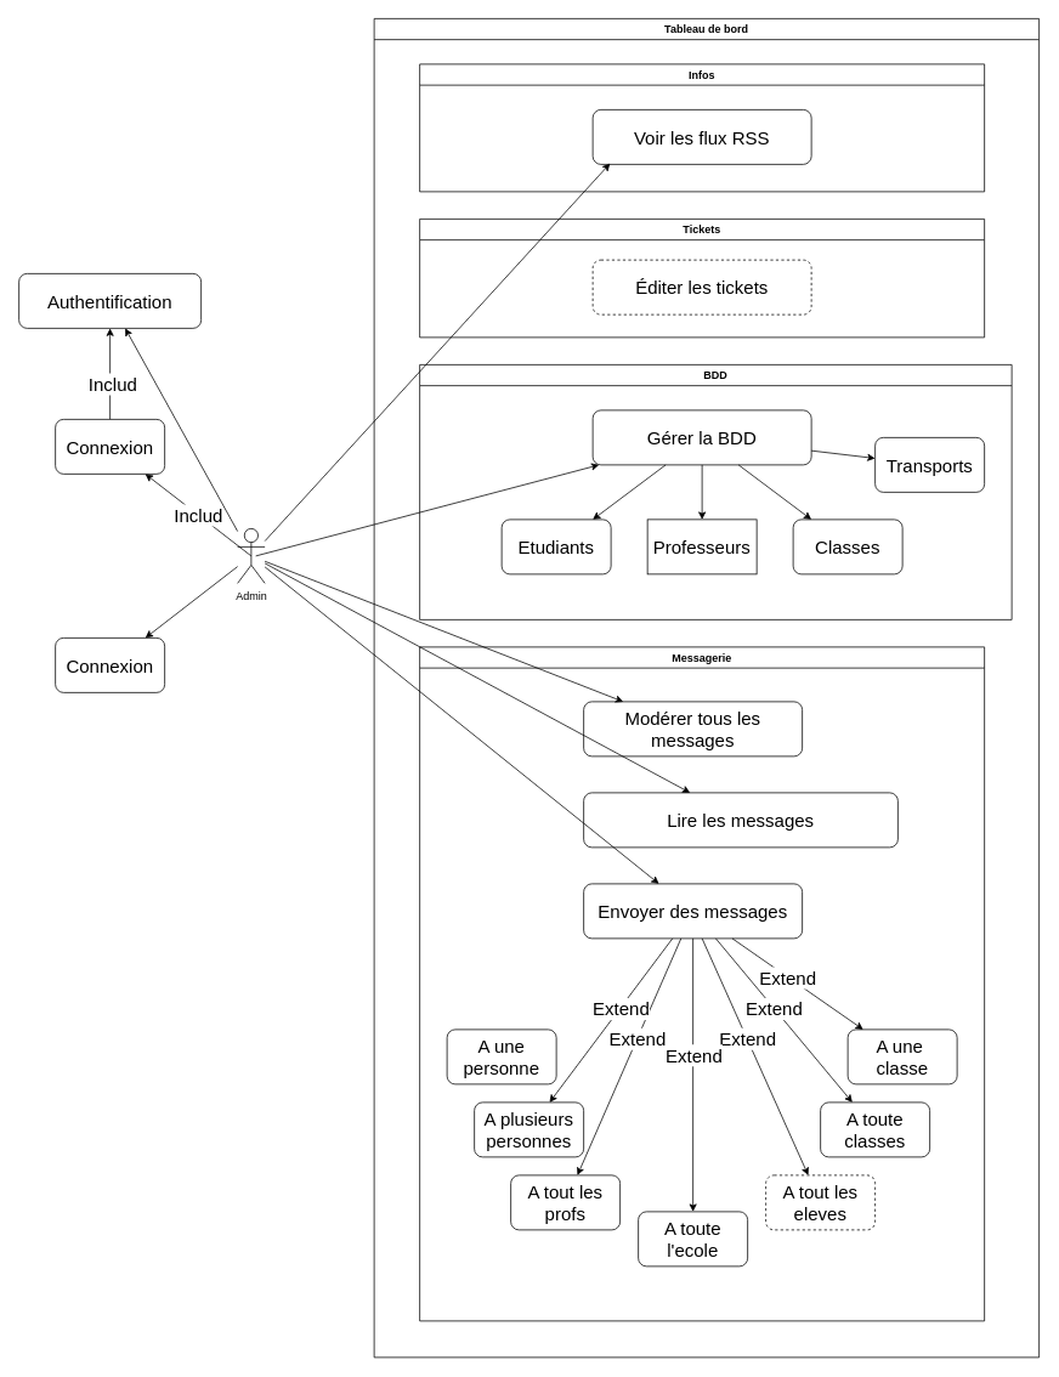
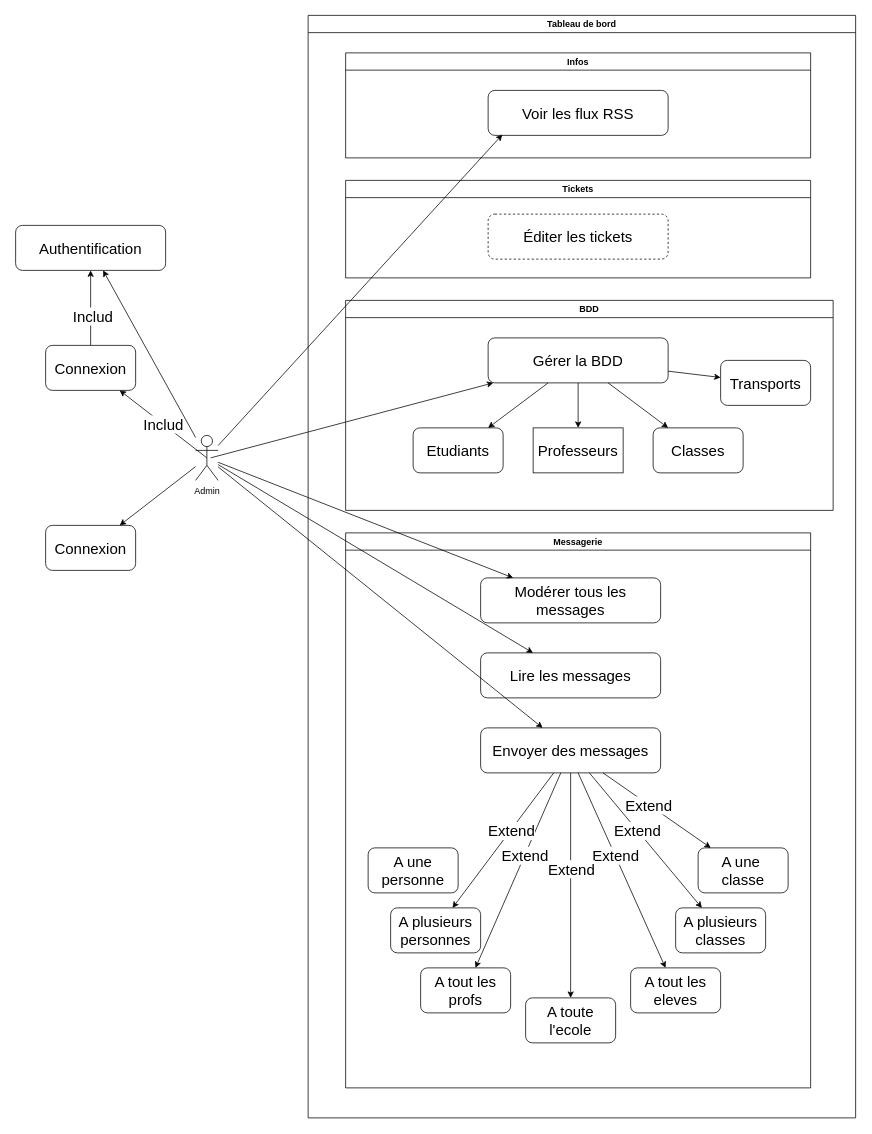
  <mxCell id="0" />
  <mxCell id="1" parent="0" />
  <mxCell id="2" value="&lt;div&gt;Admin&lt;/div&gt;" style="shape=umlActor;verticalLabelPosition=bottom;verticalAlign=top;html=1;outlineConnect=0;" parent="1" vertex="1"><mxGeometry x="260" y="580" width="30" height="60" as="geometry" /></mxCell>
  <mxCell id="3" value="" style="edgeStyle=orthogonalEdgeStyle;rounded=0;orthogonalLoop=1;jettySize=auto;html=1;fontSize=20;" parent="1" source="5" target="6" edge="1"><mxGeometry relative="1" as="geometry" /></mxCell>
  <mxCell id="4" value="Includ" style="edgeLabel;html=1;align=center;verticalAlign=middle;resizable=0;points=[];fontSize=20;" parent="3" vertex="1" connectable="0"><mxGeometry x="-0.2" y="-2" relative="1" as="geometry"><mxPoint as="offset" /></mxGeometry></mxCell>
  <mxCell id="5" value="&lt;div align=&quot;justify&quot;&gt;&lt;font style=&quot;font-size: 20px;&quot;&gt;Connexion&lt;/font&gt;&lt;/div&gt;" style="rounded=1;whiteSpace=wrap;html=1;fontSize=20;" parent="1" vertex="1"><mxGeometry x="60" y="460" width="120" height="60" as="geometry" /></mxCell>
  <mxCell id="6" value="&lt;div align=&quot;justify&quot;&gt;Authentification&lt;/div&gt;" style="rounded=1;whiteSpace=wrap;html=1;fontSize=20;" parent="1" vertex="1"><mxGeometry x="20" y="300" width="200" height="60" as="geometry" /></mxCell>
  <mxCell id="7" value="" style="endArrow=classic;html=1;rounded=0;fontSize=20;exitX=0.5;exitY=0.5;exitDx=0;exitDy=0;exitPerimeter=0;" parent="1" source="2" target="5" edge="1"><mxGeometry relative="1" as="geometry"><mxPoint x="-80" y="520" as="sourcePoint" /><mxPoint x="20" y="520" as="targetPoint" /></mxGeometry></mxCell>
  <mxCell id="8" value="Includ" style="edgeLabel;resizable=0;html=1;align=center;verticalAlign=middle;fontSize=20;" parent="7" connectable="0" vertex="1"><mxGeometry relative="1" as="geometry" /></mxCell>
  <mxCell id="9" value="&lt;div align=&quot;justify&quot;&gt;&lt;font style=&quot;font-size: 20px;&quot;&gt;Connexion&lt;/font&gt;&lt;/div&gt;" style="rounded=1;whiteSpace=wrap;html=1;fontSize=20;" parent="1" vertex="1"><mxGeometry x="60" y="700" width="120" height="60" as="geometry" /></mxCell>
  <mxCell id="10" value="" style="endArrow=classic;html=1;rounded=0;fontSize=20;" parent="1" source="2" target="9" edge="1"><mxGeometry relative="1" as="geometry"><mxPoint x="275" y="860" as="sourcePoint" /><mxPoint x="20" y="770" as="targetPoint" /></mxGeometry></mxCell>
  <mxCell id="11" value="Tableau de bord" style="swimlane;" parent="1" vertex="1"><mxGeometry x="410" y="20" width="730" height="1470" as="geometry"><mxRectangle x="190" y="220" width="90" height="30" as="alternateBounds" /></mxGeometry></mxCell>
  <mxCell id="12" value="Infos" style="swimlane;startSize=23;" parent="11" vertex="1"><mxGeometry x="50" y="50" width="620" height="140" as="geometry" /></mxCell>
  <mxCell id="13" value="&lt;div align=&quot;center&quot;&gt;Voir les flux RSS&lt;br&gt;&lt;/div&gt;" style="rounded=1;whiteSpace=wrap;html=1;fontSize=20;" parent="12" vertex="1"><mxGeometry x="190" y="50" width="240" height="60" as="geometry" /></mxCell>
  <mxCell id="14" value="Tickets" style="swimlane;" parent="11" vertex="1"><mxGeometry x="50" y="220" width="620" height="130" as="geometry" /></mxCell>
  <mxCell id="15" value="Éditer les tickets" style="rounded=1;whiteSpace=wrap;html=1;fontSize=20;dashed=1;" parent="14" vertex="1"><mxGeometry x="190" y="45" width="240" height="60" as="geometry" /></mxCell>
  <mxCell id="16" value="BDD" style="swimlane;" parent="11" vertex="1"><mxGeometry x="50" y="380" width="650" height="280" as="geometry" /></mxCell>
  <mxCell id="17" value="Gérer la BDD" style="rounded=1;whiteSpace=wrap;html=1;fontSize=20;" parent="16" vertex="1"><mxGeometry x="190" y="50" width="240" height="60" as="geometry" /></mxCell>
  <mxCell id="18" value="Etudiants" style="rounded=1;whiteSpace=wrap;html=1;fontSize=20;" parent="16" vertex="1"><mxGeometry x="90" y="170" width="120" height="60" as="geometry" /></mxCell>
  <mxCell id="19" value="Professeurs" style="whiteSpace=wrap;html=1;fontSize=20;rounded=0;" parent="16" vertex="1"><mxGeometry x="250" y="170" width="120" height="60" as="geometry" /></mxCell>
  <mxCell id="20" value="Classes" style="rounded=1;whiteSpace=wrap;html=1;fontSize=20;" parent="16" vertex="1"><mxGeometry x="410" y="170" width="120" height="60" as="geometry" /></mxCell>
  <mxCell id="21" value="" style="endArrow=classic;html=1;rounded=0;fontSize=20;" parent="16" source="17" target="18" edge="1"><mxGeometry width="50" height="50" relative="1" as="geometry"><mxPoint x="60" y="390" as="sourcePoint" /><mxPoint x="110" y="340" as="targetPoint" /></mxGeometry></mxCell>
  <mxCell id="22" value="" style="endArrow=classic;html=1;rounded=0;fontSize=20;" parent="16" source="17" target="20" edge="1"><mxGeometry width="50" height="50" relative="1" as="geometry"><mxPoint x="290" y="130" as="sourcePoint" /><mxPoint x="210" y="190" as="targetPoint" /></mxGeometry></mxCell>
  <mxCell id="23" value="" style="endArrow=classic;html=1;rounded=0;fontSize=20;" parent="16" source="17" target="19" edge="1"><mxGeometry width="50" height="50" relative="1" as="geometry"><mxPoint x="280" y="120" as="sourcePoint" /><mxPoint x="200" y="180" as="targetPoint" /></mxGeometry></mxCell>
  <mxCell id="24" value="Transports" style="rounded=1;whiteSpace=wrap;html=1;fontSize=20;" vertex="1" parent="16"><mxGeometry x="500" y="80" width="120" height="60" as="geometry" /></mxCell>
  <mxCell id="25" value="" style="endArrow=classic;html=1;rounded=0;fontSize=20;" edge="1" parent="16" source="17" target="24"><mxGeometry width="50" height="50" relative="1" as="geometry"><mxPoint x="360" y="120" as="sourcePoint" /><mxPoint x="440" y="180" as="targetPoint" /></mxGeometry></mxCell>
  <mxCell id="26" value="Messagerie" style="swimlane;startSize=23;" parent="11" vertex="1"><mxGeometry x="50" y="690" width="620" height="740" as="geometry" /></mxCell>
  <mxCell id="27" value="Modérer tous les messages" style="rounded=1;whiteSpace=wrap;html=1;fontSize=20;" parent="26" vertex="1"><mxGeometry x="180" y="60" width="240" height="60" as="geometry" /></mxCell>
- <mxCell id="28" value="Lire les messages" style="rounded=1;whiteSpace=wrap;html=1;fontSize=20;" parent="26" vertex="1"><mxGeometry x="180" y="160" width="345" height="60" as="geometry" /></mxCell>
+ <mxCell id="28" value="Lire les messages" style="rounded=1;whiteSpace=wrap;html=1;fontSize=20;" parent="26" vertex="1"><mxGeometry x="180" y="160" width="240" height="60" as="geometry" /></mxCell>
  <mxCell id="29" value="Envoyer des messages" style="rounded=1;whiteSpace=wrap;html=1;fontSize=20;" parent="26" vertex="1"><mxGeometry x="180" y="260" width="240" height="60" as="geometry" /></mxCell>
  <mxCell id="30" value="A une personne" style="rounded=1;whiteSpace=wrap;html=1;fontSize=20;" parent="26" vertex="1"><mxGeometry x="30" y="420" width="120" height="60" as="geometry" /></mxCell>
  <mxCell id="31" value="A plusieurs personnes" style="rounded=1;whiteSpace=wrap;html=1;fontSize=20;" parent="26" vertex="1"><mxGeometry x="60" y="500" width="120" height="60" as="geometry" /></mxCell>
  <mxCell id="32" value="A une&amp;nbsp; classe" style="rounded=1;whiteSpace=wrap;html=1;fontSize=20;" parent="26" vertex="1"><mxGeometry x="470" y="420" width="120" height="60" as="geometry" /></mxCell>
- <mxCell id="33" value="A toute classes" style="rounded=1;whiteSpace=wrap;html=1;fontSize=20;" parent="26" vertex="1"><mxGeometry x="440" y="500" width="120" height="60" as="geometry" /></mxCell>
- <mxCell id="34" value="A tout les eleves" style="rounded=1;whiteSpace=wrap;html=1;fontSize=20;dashed=1;" parent="26" vertex="1"><mxGeometry x="380" y="580" width="120" height="60" as="geometry" /></mxCell>
+ <mxCell id="33" value="A plusieurs classes" style="rounded=1;whiteSpace=wrap;html=1;fontSize=20;" parent="26" vertex="1"><mxGeometry x="440" y="500" width="120" height="60" as="geometry" /></mxCell>
+ <mxCell id="34" value="A tout les eleves" style="rounded=1;whiteSpace=wrap;html=1;fontSize=20;" parent="26" vertex="1"><mxGeometry x="380" y="580" width="120" height="60" as="geometry" /></mxCell>
  <mxCell id="35" value="A toute l'ecole" style="rounded=1;whiteSpace=wrap;html=1;fontSize=20;" parent="26" vertex="1"><mxGeometry x="240" y="620" width="120" height="60" as="geometry" /></mxCell>
  <mxCell id="36" value="A tout les profs" style="rounded=1;whiteSpace=wrap;html=1;fontSize=20;" parent="26" vertex="1"><mxGeometry x="100" y="580" width="120" height="60" as="geometry" /></mxCell>
  <mxCell id="37" value="" style="endArrow=classic;html=1;rounded=0;fontSize=20;" parent="26" source="29" target="32" edge="1"><mxGeometry width="50" height="50" relative="1" as="geometry"><mxPoint x="320.625" y="380" as="sourcePoint" /><mxPoint x="189.375" y="480" as="targetPoint" /></mxGeometry></mxCell>
  <mxCell id="38" value="&lt;div&gt;Extend&lt;/div&gt;" style="edgeLabel;html=1;align=center;verticalAlign=middle;resizable=0;points=[];fontSize=20;" parent="37" vertex="1" connectable="0"><mxGeometry x="-0.155" relative="1" as="geometry"><mxPoint as="offset" /></mxGeometry></mxCell>
  <mxCell id="39" value="" style="endArrow=classic;html=1;rounded=0;fontSize=20;" parent="26" source="29" target="33" edge="1"><mxGeometry width="50" height="50" relative="1" as="geometry"><mxPoint x="310.625" y="370" as="sourcePoint" /><mxPoint x="179.375" y="470" as="targetPoint" /></mxGeometry></mxCell>
  <mxCell id="40" value="&lt;div&gt;Extend&lt;/div&gt;" style="edgeLabel;html=1;align=center;verticalAlign=middle;resizable=0;points=[];fontSize=20;" parent="39" vertex="1" connectable="0"><mxGeometry x="-0.155" relative="1" as="geometry"><mxPoint as="offset" /></mxGeometry></mxCell>
  <mxCell id="41" value="" style="endArrow=classic;html=1;rounded=0;fontSize=20;" parent="26" target="34" edge="1"><mxGeometry width="50" height="50" relative="1" as="geometry"><mxPoint x="310" y="320" as="sourcePoint" /><mxPoint x="169.375" y="460" as="targetPoint" /></mxGeometry></mxCell>
  <mxCell id="42" value="&lt;div&gt;Extend&lt;/div&gt;" style="edgeLabel;html=1;align=center;verticalAlign=middle;resizable=0;points=[];fontSize=20;" parent="41" vertex="1" connectable="0"><mxGeometry x="-0.155" relative="1" as="geometry"><mxPoint as="offset" /></mxGeometry></mxCell>
  <mxCell id="43" value="" style="endArrow=classic;html=1;rounded=0;fontSize=20;" parent="26" source="29" target="35" edge="1"><mxGeometry width="50" height="50" relative="1" as="geometry"><mxPoint x="290.625" y="350" as="sourcePoint" /><mxPoint x="159.375" y="450" as="targetPoint" /></mxGeometry></mxCell>
  <mxCell id="44" value="&lt;div&gt;Extend&lt;/div&gt;" style="edgeLabel;html=1;align=center;verticalAlign=middle;resizable=0;points=[];fontSize=20;" parent="43" vertex="1" connectable="0"><mxGeometry x="-0.155" relative="1" as="geometry"><mxPoint as="offset" /></mxGeometry></mxCell>
  <mxCell id="45" value="" style="endArrow=classic;html=1;rounded=0;fontSize=20;" parent="26" source="29" target="36" edge="1"><mxGeometry width="50" height="50" relative="1" as="geometry"><mxPoint x="280.625" y="340" as="sourcePoint" /><mxPoint x="149.375" y="440" as="targetPoint" /></mxGeometry></mxCell>
  <mxCell id="46" value="&lt;div&gt;Extend&lt;/div&gt;" style="edgeLabel;html=1;align=center;verticalAlign=middle;resizable=0;points=[];fontSize=20;" parent="45" vertex="1" connectable="0"><mxGeometry x="-0.155" relative="1" as="geometry"><mxPoint as="offset" /></mxGeometry></mxCell>
  <mxCell id="47" value="" style="endArrow=classic;html=1;rounded=0;fontSize=20;" parent="26" source="29" target="31" edge="1"><mxGeometry width="50" height="50" relative="1" as="geometry"><mxPoint x="270.625" y="330" as="sourcePoint" /><mxPoint x="139.375" y="430" as="targetPoint" /></mxGeometry></mxCell>
  <mxCell id="48" value="&lt;div&gt;Extend&lt;/div&gt;" style="edgeLabel;html=1;align=center;verticalAlign=middle;resizable=0;points=[];fontSize=20;" parent="47" vertex="1" connectable="0"><mxGeometry x="-0.155" relative="1" as="geometry"><mxPoint as="offset" /></mxGeometry></mxCell>
  <mxCell id="49" value="" style="endArrow=classic;html=1;rounded=0;fontSize=20;entryX=0.079;entryY=0.983;entryDx=0;entryDy=0;entryPerimeter=0;" parent="1" source="2" target="13" edge="1"><mxGeometry width="50" height="50" relative="1" as="geometry"><mxPoint x="540" y="430" as="sourcePoint" /><mxPoint x="590" y="380" as="targetPoint" /></mxGeometry></mxCell>
  <mxCell id="50" value="" style="endArrow=classic;html=1;rounded=0;fontSize=20;" parent="1" source="2" target="6" edge="1"><mxGeometry width="50" height="50" relative="1" as="geometry"><mxPoint x="300" y="603.589" as="sourcePoint" /><mxPoint x="678.96" y="188.98" as="targetPoint" /></mxGeometry></mxCell>
  <mxCell id="51" value="" style="endArrow=classic;html=1;rounded=0;fontSize=20;" parent="1" target="17" edge="1"><mxGeometry width="50" height="50" relative="1" as="geometry"><mxPoint x="280" y="610" as="sourcePoint" /><mxPoint x="688.96" y="198.98" as="targetPoint" /></mxGeometry></mxCell>
  <mxCell id="52" value="" style="endArrow=classic;html=1;rounded=0;fontSize=20;" parent="1" source="2" target="27" edge="1"><mxGeometry width="50" height="50" relative="1" as="geometry"><mxPoint x="320" y="623.589" as="sourcePoint" /><mxPoint x="698.96" y="208.98" as="targetPoint" /></mxGeometry></mxCell>
  <mxCell id="53" value="" style="endArrow=classic;html=1;rounded=0;fontSize=20;" parent="1" source="2" target="28" edge="1"><mxGeometry width="50" height="50" relative="1" as="geometry"><mxPoint x="330" y="633.589" as="sourcePoint" /><mxPoint x="670" y="940" as="targetPoint" /></mxGeometry></mxCell>
  <mxCell id="54" value="" style="endArrow=classic;html=1;rounded=0;fontSize=20;" parent="1" source="2" target="29" edge="1"><mxGeometry width="50" height="50" relative="1" as="geometry"><mxPoint x="340" y="643.589" as="sourcePoint" /><mxPoint x="670" y="1040" as="targetPoint" /></mxGeometry></mxCell>
